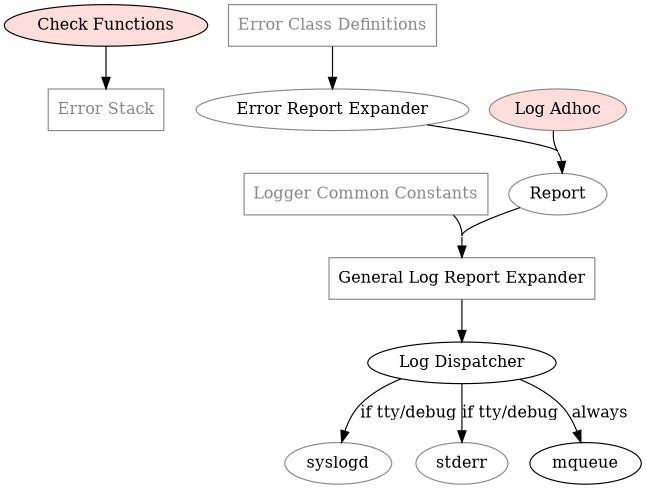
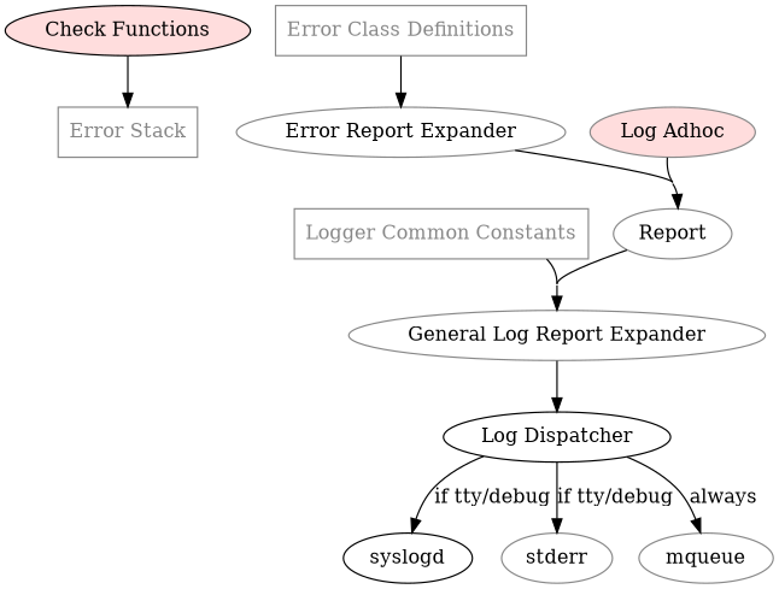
  digraph {
    concentrate=true
    fontname="DejaVu Serif"
    mclimit=16.0
    nslimit=16.0
    searchsize=200
    splines=true
    node [fillcolor=white fontname="DejaVu Serif" style=solid color="#888888" fontcolor=black shape=ellipse]
    edge [fontname="DejaVu Serif"]
    "Check Functions" [fillcolor="#ffdddd" style=filled color="" fontcolor="" shape=""]
    "Error Stack" [fontcolor="#888888" shape=box style=filled]
    n3 [label=Report]
    "Error Report Expander"
    "Log Adhoc" [fillcolor="#ffdddd" style=filled fontcolor="" shape=""]
-   "General Log Report Expander" [shape=box]
+   "General Log Report Expander"
    "Logger Common Constants" [fontcolor="#888888" shape=box style=filled]
    "Log Dispatcher" [color=black]
    "Error Class Definitions" [fontcolor="#888888" shape=box style=filled]
-   syslogd
+   syslogd [color=black]
    stderr
-   mqueue [color=black]
+   mqueue
    "Check Functions" -> "Error Stack"
    n3 -> "General Log Report Expander"
    "Error Report Expander" -> n3
    "Log Adhoc" -> n3
    "General Log Report Expander" -> "Log Dispatcher"
    "Logger Common Constants" -> "General Log Report Expander"
    "Log Dispatcher" -> syslogd [label="if tty/debug"]
    "Log Dispatcher" -> stderr [label="if tty/debug"]
    "Log Dispatcher" -> mqueue [label=always]
    "Error Class Definitions" -> "Error Report Expander"
  }
